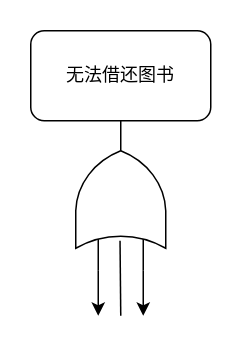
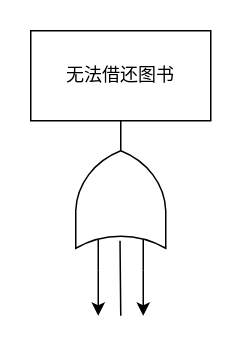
  <mxCell id="0" />
  <mxCell id="1" parent="0" />
- <mxCell id="2" value="无法借还图书" style="whiteSpace=wrap;html=1;rounded=1;" vertex="1" parent="1"><mxGeometry x="20" y="20" width="120" height="60" as="geometry" /></mxCell>
+ <mxCell id="2" value="无法借还图书" style="rounded=0;whiteSpace=wrap;html=1;" vertex="1" parent="1"><mxGeometry x="20" y="20" width="120" height="60" as="geometry" /></mxCell>
  <mxCell id="3" style="edgeStyle=orthogonalEdgeStyle;rounded=0;orthogonalLoop=1;jettySize=auto;html=1;exitX=0;exitY=0.25;exitDx=0;exitDy=0;exitPerimeter=0;" edge="1" parent="1" source="5"><mxGeometry relative="1" as="geometry"><mxPoint x="65" y="210" as="targetPoint" /></mxGeometry></mxCell>
  <mxCell id="4" style="edgeStyle=orthogonalEdgeStyle;rounded=0;orthogonalLoop=1;jettySize=auto;html=1;exitX=0;exitY=0.75;exitDx=0;exitDy=0;exitPerimeter=0;" edge="1" parent="1" source="5"><mxGeometry relative="1" as="geometry"><mxPoint x="95" y="210" as="targetPoint" /></mxGeometry></mxCell>
  <mxCell id="5" value="" style="verticalLabelPosition=bottom;shadow=0;dashed=0;align=center;html=1;verticalAlign=top;shape=mxgraph.electrical.logic_gates.logic_gate;operation=or;direction=north;" vertex="1" parent="1"><mxGeometry x="50" y="80" width="60" height="100" as="geometry" /></mxCell>
  <mxCell id="6" value="" style="endArrow=none;html=1;rounded=0;entryX=0.2;entryY=0.492;entryDx=0;entryDy=0;entryPerimeter=0;" edge="1" parent="1" target="5"><mxGeometry width="50" height="50" relative="1" as="geometry"><mxPoint x="80" y="210" as="sourcePoint" /><mxPoint x="60" y="240" as="targetPoint" /></mxGeometry></mxCell>
